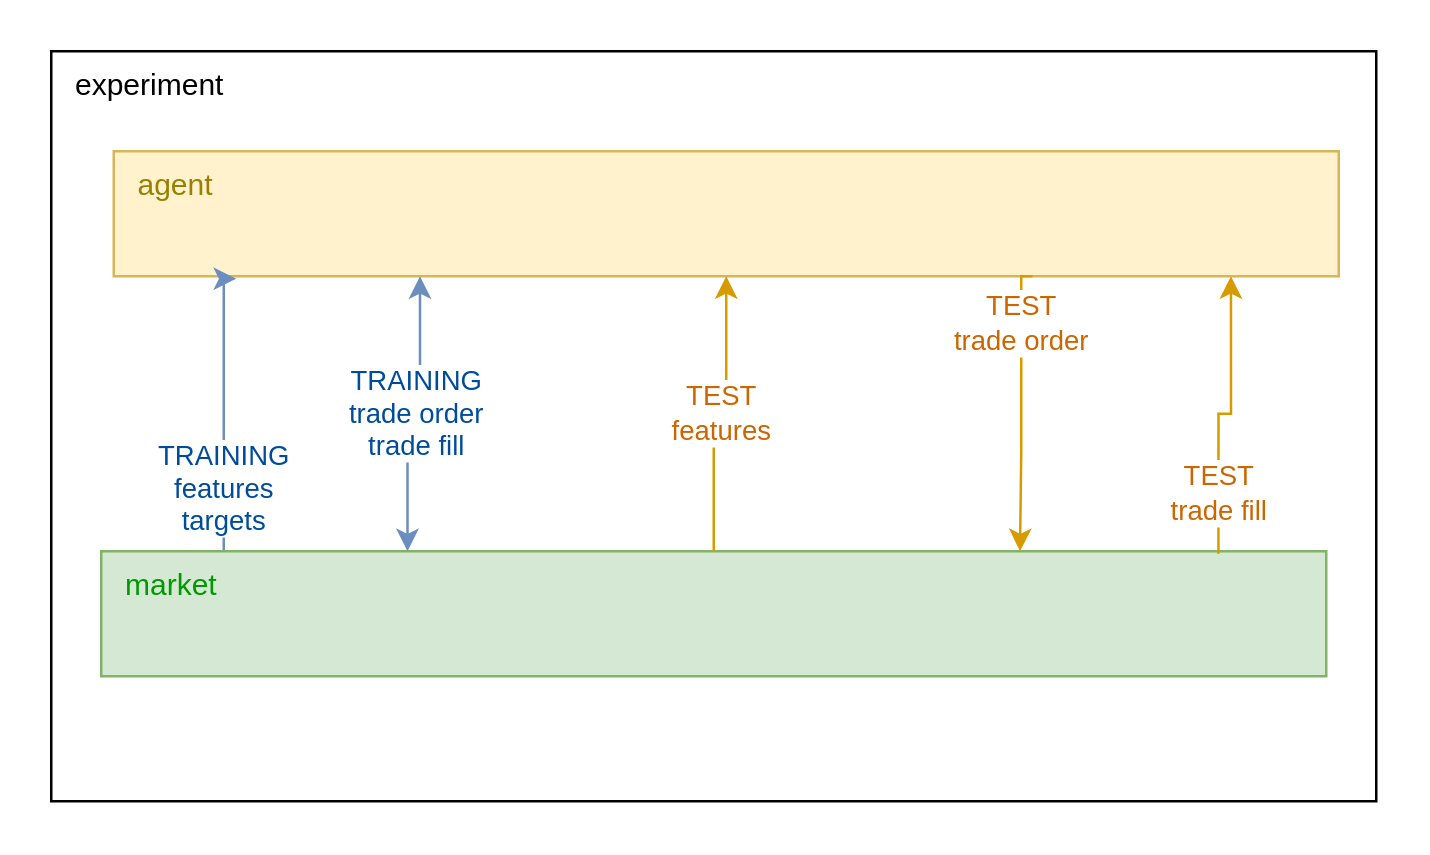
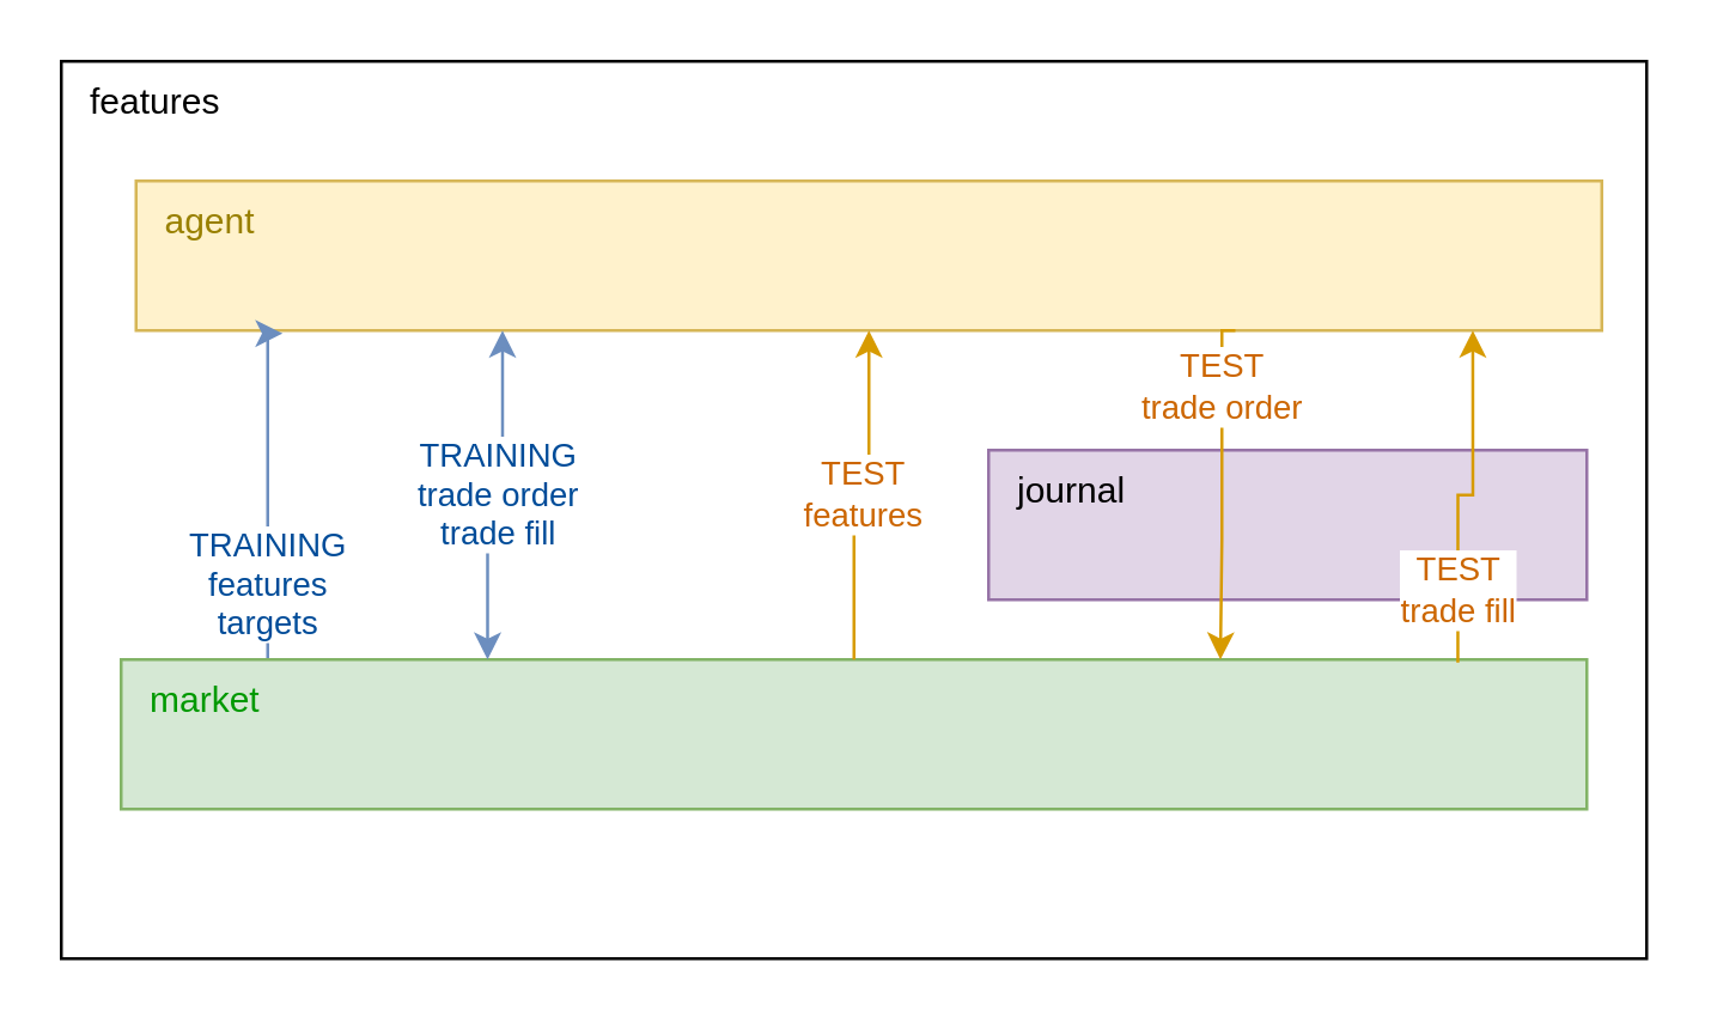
  <mxCell id="0" />
  <mxCell id="1" parent="0" />
- <mxCell id="2" value="experiment" style="rounded=0;whiteSpace=wrap;html=1;verticalAlign=top;align=left;spacing=2;spacingRight=0;spacingLeft=8;" vertex="1" parent="1"><mxGeometry x="20" y="20" width="530" height="300" as="geometry" /></mxCell>
+ <mxCell id="2" value="features" style="rounded=0;whiteSpace=wrap;html=1;verticalAlign=top;align=left;spacing=2;spacingRight=0;spacingLeft=8;" vertex="1" parent="1"><mxGeometry x="20" y="20" width="530" height="300" as="geometry" /></mxCell>
  <mxCell id="3" value="agent" style="rounded=0;whiteSpace=wrap;html=1;verticalAlign=top;align=left;spacing=2;spacingRight=0;spacingLeft=8;fillColor=#fff2cc;strokeColor=#d6b656;fontColor=#998000;" vertex="1" parent="1"><mxGeometry x="45" y="60" width="490" height="50" as="geometry" /></mxCell>
  <mxCell id="4" value="TRAINING&lt;br&gt;features&lt;br&gt;targets" style="edgeStyle=orthogonalEdgeStyle;rounded=0;orthogonalLoop=1;jettySize=auto;html=1;entryX=0.1;entryY=1.02;entryDx=0;entryDy=0;exitX=0.105;exitY=0;exitDx=0;exitDy=0;entryPerimeter=0;exitPerimeter=0;fillColor=#dae8fc;strokeColor=#6c8ebf;fontColor=#004C99;" edge="1" parent="1" source="5" target="3"><mxGeometry relative="1" as="geometry"><Array as="points"><mxPoint x="92" y="251" /><mxPoint x="89" y="251" /></Array></mxGeometry></mxCell>
  <mxCell id="5" value="market" style="rounded=0;whiteSpace=wrap;html=1;align=left;verticalAlign=top;spacing=2;spacingRight=0;spacingLeft=8;fillColor=#d5e8d4;strokeColor=#82b366;fontColor=#009900;" vertex="1" parent="1"><mxGeometry x="40" y="220" width="490" height="50" as="geometry" /></mxCell>
+ <mxCell id="6" value="journal" style="rounded=0;whiteSpace=wrap;html=1;verticalAlign=top;align=left;spacing=2;spacingRight=0;spacingLeft=8;strokeWidth=1;strokeColor=#9673a6;fillColor=#e1d5e7;" vertex="1" parent="1"><mxGeometry x="330" y="150" width="200" height="50" as="geometry" /></mxCell>
  <mxCell id="7" value="TEST&lt;br&gt;trade fill" style="edgeStyle=orthogonalEdgeStyle;rounded=0;orthogonalLoop=1;jettySize=auto;html=1;entryX=0.912;entryY=1;entryDx=0;entryDy=0;jumpStyle=none;comic=0;exitX=0.912;exitY=0.02;exitDx=0;exitDy=0;exitPerimeter=0;entryPerimeter=0;fillColor=#ffe6cc;strokeColor=#d79b00;fontColor=#CC6600;labelBackgroundColor=#ffffff;labelBorderColor=none;" edge="1" parent="1" source="5" target="3"><mxGeometry x="-0.589" relative="1" as="geometry"><mxPoint x="400" y="140" as="sourcePoint" /><mxPoint x="400" y="300" as="targetPoint" /><mxPoint as="offset" /></mxGeometry></mxCell>
  <mxCell id="8" value="TEST&lt;br&gt;trade order" style="edgeStyle=orthogonalEdgeStyle;rounded=0;orthogonalLoop=1;jettySize=auto;html=1;entryX=0.75;entryY=0;entryDx=0;entryDy=0;jumpStyle=none;comic=0;exitX=0.75;exitY=1;exitDx=0;exitDy=0;fillColor=#ffe6cc;strokeColor=#d79b00;fontColor=#CC6600;labelBackgroundColor=#ffffff;labelBorderColor=none;" edge="1" parent="1" source="3" target="5"><mxGeometry x="-0.6" relative="1" as="geometry"><Array as="points"><mxPoint x="408" y="180" /><mxPoint x="408" y="180" /></Array><mxPoint as="offset" /></mxGeometry></mxCell>
  <mxCell id="9" value="TRAINING&lt;br&gt;trade order&lt;br&gt;trade fill" style="edgeStyle=orthogonalEdgeStyle;rounded=0;orthogonalLoop=1;jettySize=auto;html=1;entryX=0.25;entryY=1;entryDx=0;entryDy=0;startArrow=classic;startFill=1;exitX=0.25;exitY=0;exitDx=0;exitDy=0;fillColor=#dae8fc;strokeColor=#6c8ebf;fontColor=#004C99;" edge="1" parent="1" source="5" target="3"><mxGeometry relative="1" as="geometry"><mxPoint x="239" y="249" as="sourcePoint" /><mxPoint x="162" y="111" as="targetPoint" /><Array as="points" /></mxGeometry></mxCell>
  <mxCell id="10" value="TEST&lt;br&gt;features" style="edgeStyle=orthogonalEdgeStyle;rounded=0;orthogonalLoop=1;jettySize=auto;html=1;entryX=0.5;entryY=1;entryDx=0;entryDy=0;startArrow=none;startFill=0;exitX=0.5;exitY=0;exitDx=0;exitDy=0;fillColor=#ffe6cc;strokeColor=#d79b00;fontColor=#CC6600;" edge="1" parent="1" source="5" target="3"><mxGeometry relative="1" as="geometry"><mxPoint x="172.5" y="260" as="sourcePoint" /><mxPoint x="172.5" y="110" as="targetPoint" /><Array as="points" /></mxGeometry></mxCell>
